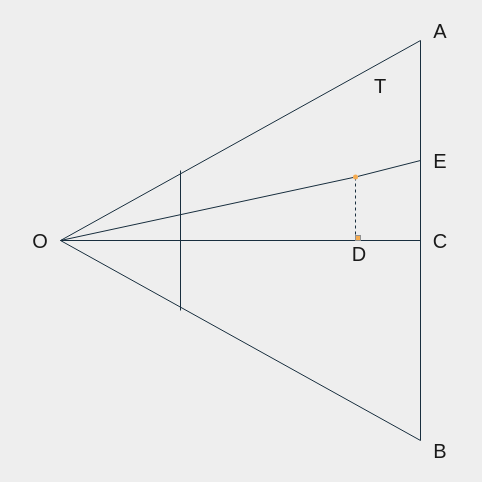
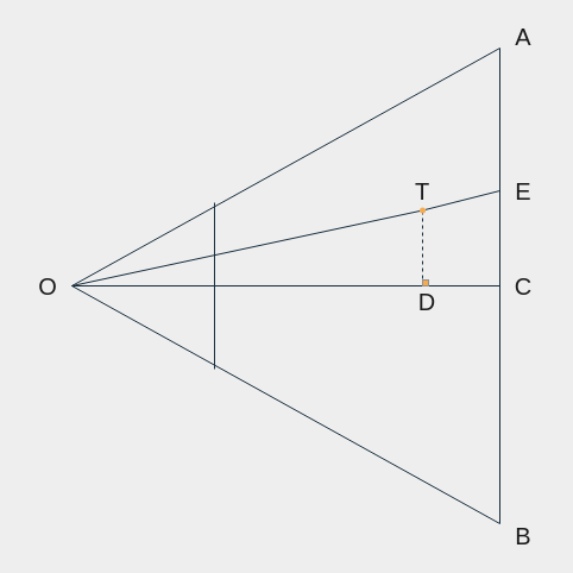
  <mxCell id="0" />
  <mxCell id="1" parent="0" />
  <mxCell id="2" value="" style="endArrow=none;html=1;labelBackgroundColor=#EEEEEE;strokeColor=#182E3E;fontColor=#1A1A1A;" edge="1" parent="1"><mxGeometry width="50" height="50" relative="1" as="geometry"><mxPoint x="60" y="240" as="sourcePoint" /><mxPoint x="420" y="40" as="targetPoint" /></mxGeometry></mxCell>
  <mxCell id="3" value="" style="endArrow=none;html=1;labelBackgroundColor=#EEEEEE;strokeColor=#182E3E;fontColor=#1A1A1A;" edge="1" parent="1"><mxGeometry width="50" height="50" relative="1" as="geometry"><mxPoint x="60" y="240" as="sourcePoint" /><mxPoint x="420" y="440" as="targetPoint" /></mxGeometry></mxCell>
  <mxCell id="4" value="" style="endArrow=none;html=1;labelBackgroundColor=#EEEEEE;strokeColor=#182E3E;fontColor=#1A1A1A;" edge="1" parent="1"><mxGeometry width="50" height="50" relative="1" as="geometry"><mxPoint x="420" y="440" as="sourcePoint" /><mxPoint x="420" y="40" as="targetPoint" /></mxGeometry></mxCell>
  <mxCell id="5" value="" style="endArrow=none;html=1;labelBackgroundColor=#EEEEEE;strokeColor=#182E3E;fontColor=#1A1A1A;" edge="1" parent="1"><mxGeometry width="50" height="50" relative="1" as="geometry"><mxPoint x="60" y="240" as="sourcePoint" /><mxPoint x="420" y="240" as="targetPoint" /></mxGeometry></mxCell>
  <mxCell id="6" value="" style="endArrow=none;html=1;labelBackgroundColor=#EEEEEE;strokeColor=#182E3E;fontColor=#1A1A1A;" edge="1" parent="1"><mxGeometry width="50" height="50" relative="1" as="geometry"><mxPoint x="180" y="310" as="sourcePoint" /><mxPoint x="180" y="170" as="targetPoint" /></mxGeometry></mxCell>
  <mxCell id="7" value="" style="endArrow=none;html=1;startArrow=none;labelBackgroundColor=#EEEEEE;strokeColor=#182E3E;fontColor=#1A1A1A;" edge="1" parent="1" source="13"><mxGeometry width="50" height="50" relative="1" as="geometry"><mxPoint x="60" y="240" as="sourcePoint" /><mxPoint x="420" y="160" as="targetPoint" /></mxGeometry></mxCell>
  <mxCell id="8" value="&lt;font style=&quot;font-size: 20px&quot;&gt;A&lt;/font&gt;" style="text;html=1;strokeColor=none;fillColor=none;align=center;verticalAlign=middle;whiteSpace=wrap;fontColor=#1A1A1A;" vertex="1" parent="1"><mxGeometry x="420" y="20" width="40" height="20" as="geometry" /></mxCell>
  <mxCell id="9" value="&lt;span style=&quot;font-size: 20px&quot;&gt;B&lt;/span&gt;" style="text;html=1;strokeColor=none;fillColor=none;align=center;verticalAlign=middle;whiteSpace=wrap;fontColor=#1A1A1A;" vertex="1" parent="1"><mxGeometry x="420" y="440" width="40" height="20" as="geometry" /></mxCell>
  <mxCell id="10" value="&lt;span style=&quot;font-size: 20px&quot;&gt;C&lt;/span&gt;" style="text;html=1;strokeColor=none;fillColor=none;align=center;verticalAlign=middle;whiteSpace=wrap;fontColor=#1A1A1A;" vertex="1" parent="1"><mxGeometry x="420" y="230" width="40" height="20" as="geometry" /></mxCell>
  <mxCell id="11" value="&lt;span style=&quot;font-size: 20px&quot;&gt;O&lt;/span&gt;" style="text;html=1;strokeColor=none;fillColor=none;align=center;verticalAlign=middle;whiteSpace=wrap;fontColor=#1A1A1A;" vertex="1" parent="1"><mxGeometry x="20" y="230" width="40" height="20" as="geometry" /></mxCell>
  <mxCell id="12" value="&lt;span style=&quot;font-size: 20px&quot;&gt;E&lt;/span&gt;" style="text;html=1;strokeColor=none;fillColor=none;align=center;verticalAlign=middle;whiteSpace=wrap;fontColor=#1A1A1A;" vertex="1" parent="1"><mxGeometry x="420" y="150" width="40" height="20" as="geometry" /></mxCell>
  <mxCell id="13" value="" style="ellipse;whiteSpace=wrap;html=1;aspect=fixed;fillColor=#F5AB50;strokeColor=none;fontColor=#1A1A1A;" vertex="1" parent="1"><mxGeometry x="352.5" y="174" width="5" height="5" as="geometry" /></mxCell>
  <mxCell id="14" value="" style="endArrow=none;html=1;labelBackgroundColor=#EEEEEE;strokeColor=#182E3E;fontColor=#1A1A1A;" edge="1" parent="1" target="13"><mxGeometry width="50" height="50" relative="1" as="geometry"><mxPoint x="60" y="240" as="sourcePoint" /><mxPoint x="420" y="160" as="targetPoint" /></mxGeometry></mxCell>
- <mxCell id="15" value="&lt;span style=&quot;font-size: 20px&quot;&gt;T&lt;/span&gt;" style="text;html=1;strokeColor=none;fillColor=none;align=center;verticalAlign=middle;whiteSpace=wrap;fontColor=#1A1A1A;" vertex="1" parent="1"><mxGeometry x="360" y="75" width="40" height="20" as="geometry" /></mxCell>
+ <mxCell id="15" value="&lt;span style=&quot;font-size: 20px&quot;&gt;T&lt;/span&gt;" style="text;html=1;strokeColor=none;fillColor=none;align=center;verticalAlign=middle;whiteSpace=wrap;fontColor=#1A1A1A;" vertex="1" parent="1"><mxGeometry x="335" y="150" width="40" height="20" as="geometry" /></mxCell>
  <mxCell id="16" value="" style="endArrow=none;dashed=1;html=1;entryX=0.5;entryY=1;entryDx=0;entryDy=0;labelBackgroundColor=#EEEEEE;strokeColor=#182E3E;fontColor=#1A1A1A;" edge="1" parent="1" target="13"><mxGeometry width="50" height="50" relative="1" as="geometry"><mxPoint x="355" y="240" as="sourcePoint" /><mxPoint x="220" y="220" as="targetPoint" /></mxGeometry></mxCell>
  <mxCell id="17" value="" style="whiteSpace=wrap;html=1;aspect=fixed;strokeColor=#909090;fillColor=#F5AB50;fontColor=#1A1A1A;" vertex="1" parent="1"><mxGeometry x="355" y="235" width="5" height="5" as="geometry" /></mxCell>
  <mxCell id="18" value="&lt;span style=&quot;font-size: 20px&quot;&gt;D&lt;/span&gt;" style="text;html=1;strokeColor=none;fillColor=none;align=center;verticalAlign=middle;whiteSpace=wrap;fontColor=#1A1A1A;" vertex="1" parent="1"><mxGeometry x="339" y="243" width="40" height="20" as="geometry" /></mxCell>
